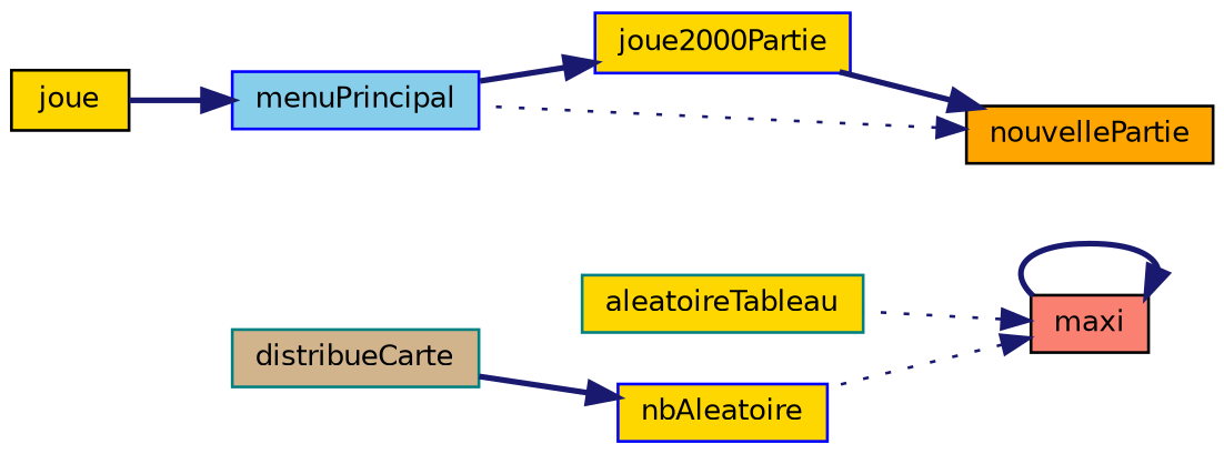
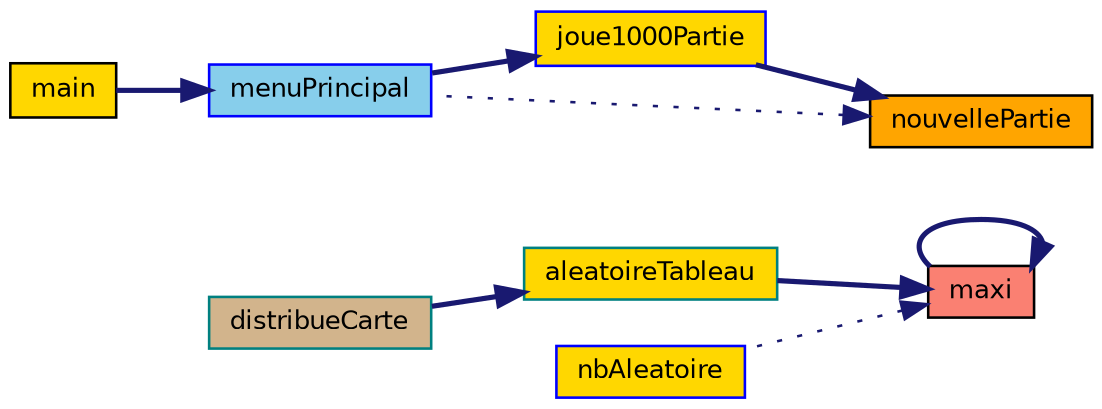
  digraph {
    rankdir=RL
    node [color=black fillcolor=gold fontname=Helvetica fontsize=10 shape=record style=filled]
    edge [color=midnightblue dir=back fontname=Helvetica fontsize=10 labelfontname=Helvetica labelfontsize=10 style=bold]
    n1 [fillcolor=salmon fontcolor=black height=0.2 label=maxi width=0.4]
    n2 [color=teal height=0.2 label=aleatoireTableau width=0.4]
    n3 [color=blue height=0.2 label=nbAleatoire width=0.4]
    n4 [color=teal fillcolor=tan height=0.2 label=distribueCarte width=0.4]
    n5 [fillcolor=orange height=0.2 label=nouvellePartie width=0.4]
-   n6 [color=blue height=0.2 label=joue2000Partie width=0.4]
+   n6 [color=blue height=0.2 label=joue1000Partie width=0.4]
    n7 [color=blue fillcolor=skyblue height=0.2 label=menuPrincipal width=0.4]
-   n8 [height=0.2 label=joue width=0.4]
+   n8 [height=0.2 label=main width=0.4]
    n1 -> n1
-   n1 -> n2 [style=dotted]
+   n1 -> n2
    n1 -> n3 [style=dotted]
-   n3 -> n4
+   n2 -> n4
    n5 -> n6
    n5 -> n7 [style=dotted]
    n6 -> n7
    n7 -> n8
  }
